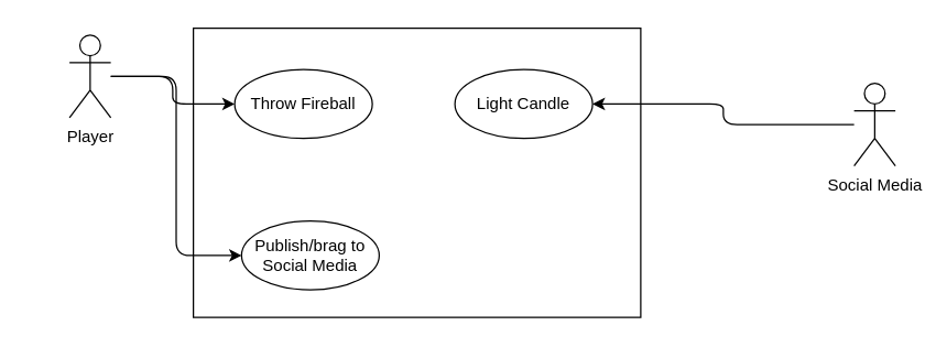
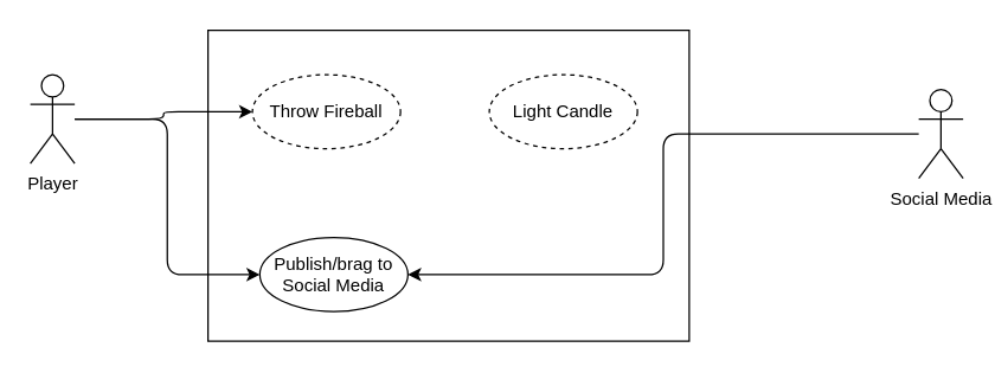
  <mxCell id="0" />
  <mxCell id="1" parent="0" />
  <mxCell id="2" value="" style="rounded=0;whiteSpace=wrap;html=1;fillColor=none;strokeColor=#000000;" vertex="1" parent="1"><mxGeometry x="140" y="20" width="325" height="210" as="geometry" /></mxCell>
  <mxCell id="3" style="edgeStyle=orthogonalEdgeStyle;rounded=1;orthogonalLoop=1;jettySize=auto;html=1;" edge="1" parent="1" source="5" target="8"><mxGeometry relative="1" as="geometry"><mxPoint x="130" y="110" as="targetPoint" /></mxGeometry></mxCell>
  <mxCell id="4" style="edgeStyle=orthogonalEdgeStyle;rounded=1;orthogonalLoop=1;jettySize=auto;html=1;entryX=0;entryY=0.5;entryDx=0;entryDy=0;" edge="1" parent="1" source="5" target="9"><mxGeometry relative="1" as="geometry" /></mxCell>
- <mxCell id="5" value="Player" style="shape=umlActor;verticalLabelPosition=bottom;labelBackgroundColor=#ffffff;verticalAlign=top;html=1;outlineConnect=0;" vertex="1" parent="1"><mxGeometry x="50" y="25" width="30" height="60" as="geometry" /></mxCell>
- <mxCell id="6" style="edgeStyle=orthogonalEdgeStyle;rounded=1;orthogonalLoop=1;jettySize=auto;html=1;" edge="1" parent="1" source="7" target="10"><mxGeometry relative="1" as="geometry" /></mxCell>
+ <mxCell id="5" value="Player" style="shape=umlActor;verticalLabelPosition=bottom;labelBackgroundColor=#ffffff;verticalAlign=top;html=1;outlineConnect=0;" vertex="1" parent="1"><mxGeometry x="20" y="50" width="30" height="60" as="geometry" /></mxCell>
+ <mxCell id="6" style="edgeStyle=orthogonalEdgeStyle;rounded=1;orthogonalLoop=1;jettySize=auto;html=1;entryX=1;entryY=0.5;entryDx=0;entryDy=0;" edge="1" parent="1" source="7" target="9"><mxGeometry relative="1" as="geometry" /></mxCell>
  <mxCell id="7" value="Social Media" style="shape=umlActor;verticalLabelPosition=bottom;labelBackgroundColor=#ffffff;verticalAlign=top;html=1;outlineConnect=0;" vertex="1" parent="1"><mxGeometry x="620" y="60" width="30" height="60" as="geometry" /></mxCell>
- <mxCell id="8" value="Throw Fireball" style="ellipse;whiteSpace=wrap;html=1;rounded=0;strokeColor=#000000;fillColor=none;" vertex="1" parent="1"><mxGeometry x="170" y="50" width="100" height="50" as="geometry" /></mxCell>
+ <mxCell id="8" value="Throw Fireball" style="ellipse;whiteSpace=wrap;html=1;rounded=0;strokeColor=#000000;fillColor=none;dashed=1;" vertex="1" parent="1"><mxGeometry x="170" y="50" width="100" height="50" as="geometry" /></mxCell>
  <mxCell id="9" value="Publish/brag to Social Media" style="ellipse;whiteSpace=wrap;html=1;rounded=0;strokeColor=#000000;fillColor=none;" vertex="1" parent="1"><mxGeometry x="175" y="160" width="100" height="50" as="geometry" /></mxCell>
- <mxCell id="10" value="Light Candle" style="ellipse;whiteSpace=wrap;html=1;rounded=0;strokeColor=#000000;fillColor=none;" vertex="1" parent="1"><mxGeometry x="330" y="50" width="100" height="50" as="geometry" /></mxCell>
+ <mxCell id="10" value="Light Candle" style="ellipse;whiteSpace=wrap;html=1;rounded=0;strokeColor=#000000;fillColor=none;dashed=1;" vertex="1" parent="1"><mxGeometry x="330" y="50" width="100" height="50" as="geometry" /></mxCell>
